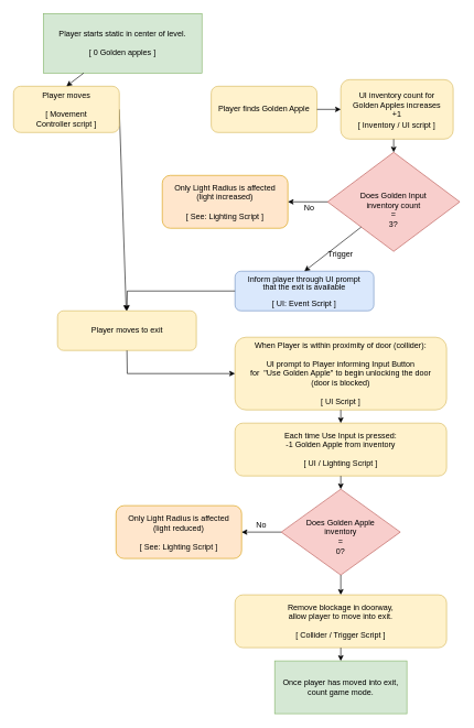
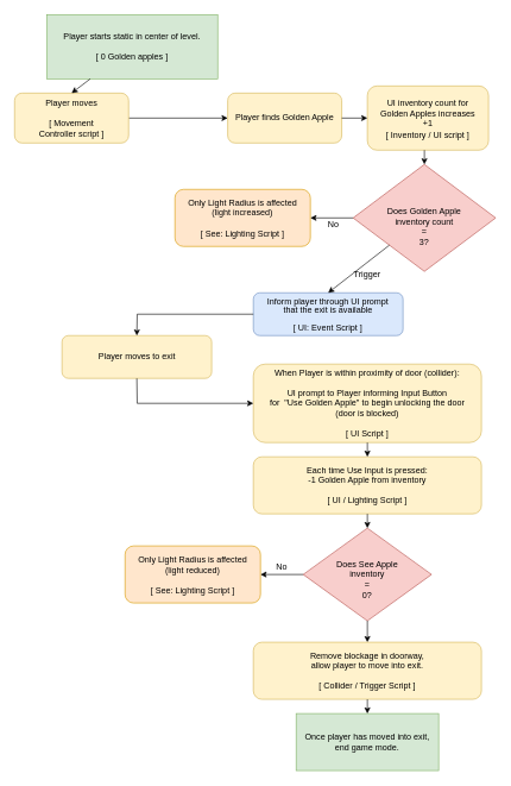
  <mxCell id="0" />
  <mxCell id="1" parent="0" />
  <mxCell id="2" value="&lt;div&gt;Player starts static in center of level.&lt;br&gt;&lt;/div&gt;&lt;div&gt;&lt;br&gt;&lt;/div&gt;[ 0 Golden apples ]" style="rounded=0;whiteSpace=wrap;html=1;fontSize=12;glass=0;strokeWidth=1;shadow=0;fillColor=#d5e8d4;strokeColor=#82b366;" parent="1" vertex="1"><mxGeometry x="65" y="20" width="240" height="90" as="geometry" /></mxCell>
- <mxCell id="3" value="&lt;div&gt;&lt;br&gt;&lt;/div&gt;&lt;div&gt;&lt;br&gt;&lt;/div&gt;&lt;div&gt;Does Golden Input &lt;br&gt;&lt;/div&gt;&lt;div&gt;inventory count&lt;/div&gt;&lt;div&gt;= &lt;br&gt;&lt;/div&gt;&lt;div&gt;3?&lt;br&gt;&lt;/div&gt;" style="rhombus;whiteSpace=wrap;html=1;shadow=0;fontFamily=Helvetica;fontSize=12;align=center;strokeWidth=1;spacing=6;spacingTop=-4;fillColor=#f8cecc;strokeColor=#b85450;" parent="1" vertex="1"><mxGeometry x="495" y="230" width="200" height="150" as="geometry" /></mxCell>
+ <mxCell id="3" value="&lt;div&gt;&lt;br&gt;&lt;/div&gt;&lt;div&gt;&lt;br&gt;&lt;/div&gt;&lt;div&gt;Does Golden Apple &lt;br&gt;&lt;/div&gt;&lt;div&gt;inventory count&lt;/div&gt;&lt;div&gt;= &lt;br&gt;&lt;/div&gt;&lt;div&gt;3?&lt;br&gt;&lt;/div&gt;" style="rhombus;whiteSpace=wrap;html=1;shadow=0;fontFamily=Helvetica;fontSize=12;align=center;strokeWidth=1;spacing=6;spacingTop=-4;fillColor=#f8cecc;strokeColor=#b85450;" parent="1" vertex="1"><mxGeometry x="495" y="230" width="200" height="150" as="geometry" /></mxCell>
  <mxCell id="4" value="Player finds Golden Apple" style="rounded=1;whiteSpace=wrap;html=1;fillColor=#fff2cc;strokeColor=#d6b656;" vertex="1" parent="1"><mxGeometry x="319" y="130" width="160" height="70" as="geometry" /></mxCell>
- <mxCell id="5" value="" style="endArrow=classic;html=1;rounded=0;exitX=1;exitY=0.5;exitDx=0;exitDy=0;" edge="1" parent="1" source="6" target="18"><mxGeometry width="50" height="50" relative="1" as="geometry"><mxPoint x="15" y="300" as="sourcePoint" /><mxPoint x="365" y="310" as="targetPoint" /></mxGeometry></mxCell>
+ <mxCell id="5" value="" style="endArrow=classic;html=1;rounded=0;exitX=1;exitY=0.5;exitDx=0;exitDy=0;" edge="1" parent="1" source="6" target="4"><mxGeometry width="50" height="50" relative="1" as="geometry"><mxPoint x="15" y="300" as="sourcePoint" /><mxPoint x="365" y="310" as="targetPoint" /></mxGeometry></mxCell>
  <mxCell id="6" value="&lt;div&gt;Player moves &lt;br&gt;&lt;/div&gt;&lt;div&gt;&lt;br&gt;&lt;/div&gt;&lt;div&gt;[ Movement &lt;br&gt;&lt;/div&gt;&lt;div&gt;Controller script ]&lt;/div&gt;" style="rounded=1;whiteSpace=wrap;html=1;fillColor=#fff2cc;strokeColor=#d6b656;" vertex="1" parent="1"><mxGeometry x="20" y="130" width="160" height="70" as="geometry" /></mxCell>
  <mxCell id="7" value="&lt;div&gt;Only Light Radius is affected&lt;/div&gt;&lt;div&gt;(light increased)&lt;br&gt;&lt;/div&gt;&lt;div&gt;&lt;br&gt;&lt;/div&gt;&lt;div&gt;[ See: Lighting Script ]&lt;/div&gt;" style="rounded=1;whiteSpace=wrap;html=1;fillColor=#ffe6cc;strokeColor=#d79b00;" vertex="1" parent="1"><mxGeometry x="245" y="265" width="190" height="80" as="geometry" /></mxCell>
- <mxCell id="8" value="Once player has moved into exit,&lt;br&gt;count game mode." style="rounded=0;whiteSpace=wrap;html=1;fillColor=#d5e8d4;strokeColor=#82b366;" vertex="1" parent="1"><mxGeometry x="415" y="1000" width="200" height="80" as="geometry" /></mxCell>
+ <mxCell id="8" value="Once player has moved into exit,&lt;br&gt;end game mode." style="rounded=0;whiteSpace=wrap;html=1;fillColor=#d5e8d4;strokeColor=#82b366;" vertex="1" parent="1"><mxGeometry x="415" y="1000" width="200" height="80" as="geometry" /></mxCell>
  <mxCell id="9" value="" style="endArrow=classic;html=1;rounded=0;entryX=0.5;entryY=0;entryDx=0;entryDy=0;" edge="1" parent="1" source="2" target="6"><mxGeometry width="50" height="50" relative="1" as="geometry"><mxPoint x="265" y="310" as="sourcePoint" /><mxPoint x="315" y="260" as="targetPoint" /></mxGeometry></mxCell>
  <mxCell id="10" value="&lt;div style=&quot;line-height: 30%;&quot;&gt;&lt;br&gt;&lt;/div&gt;&lt;div&gt;UI inventory count for &lt;br&gt;&lt;/div&gt;&lt;div&gt;Golden Apples increases &lt;br&gt;&lt;/div&gt;&lt;div&gt;+1&lt;br&gt;&lt;/div&gt;&lt;div style=&quot;line-height: 20%;&quot;&gt;&lt;br&gt;&lt;/div&gt;&lt;div&gt;[ Inventory / UI script ]&lt;br&gt;&lt;/div&gt;" style="rounded=1;whiteSpace=wrap;html=1;fillColor=#fff2cc;strokeColor=#d6b656;" vertex="1" parent="1"><mxGeometry x="515" y="120" width="170" height="90" as="geometry" /></mxCell>
  <mxCell id="11" value="" style="endArrow=classic;html=1;rounded=0;entryX=1;entryY=0.5;entryDx=0;entryDy=0;exitX=0;exitY=0.5;exitDx=0;exitDy=0;" edge="1" parent="1" source="3" target="7"><mxGeometry width="50" height="50" relative="1" as="geometry"><mxPoint x="215" y="520" as="sourcePoint" /><mxPoint x="265" y="470" as="targetPoint" /></mxGeometry></mxCell>
  <mxCell id="12" value="" style="endArrow=classic;html=1;rounded=0;entryX=0.5;entryY=0;entryDx=0;entryDy=0;" edge="1" parent="1" target="3"><mxGeometry width="50" height="50" relative="1" as="geometry"><mxPoint x="595" y="210" as="sourcePoint" /><mxPoint x="265" y="470" as="targetPoint" /></mxGeometry></mxCell>
  <mxCell id="13" value="" style="endArrow=classic;html=1;rounded=0;exitX=1;exitY=0.5;exitDx=0;exitDy=0;entryX=0;entryY=0.5;entryDx=0;entryDy=0;" edge="1" parent="1" source="4" target="10"><mxGeometry width="50" height="50" relative="1" as="geometry"><mxPoint x="195" y="210" as="sourcePoint" /><mxPoint x="185" y="320" as="targetPoint" /></mxGeometry></mxCell>
  <mxCell id="14" value="No" style="text;strokeColor=none;align=center;fillColor=none;html=1;verticalAlign=middle;whiteSpace=wrap;rounded=0;" vertex="1" parent="1"><mxGeometry x="460" y="310" width="15" height="10" as="geometry" /></mxCell>
  <mxCell id="15" value="&lt;p style=&quot;line-height: 100%;&quot;&gt;Inform player through UI prompt&lt;br&gt;that the exit is available&lt;br&gt;&lt;br&gt;[ UI: Event Script ]&lt;/p&gt;" style="rounded=1;whiteSpace=wrap;html=1;fillColor=#dae8fc;strokeColor=#6c8ebf;" vertex="1" parent="1"><mxGeometry x="355" y="410" width="210" height="60" as="geometry" /></mxCell>
  <mxCell id="16" value="" style="endArrow=classic;html=1;rounded=0;entryX=0.5;entryY=0;entryDx=0;entryDy=0;" edge="1" parent="1" source="3" target="15"><mxGeometry width="50" height="50" relative="1" as="geometry"><mxPoint x="215" y="520" as="sourcePoint" /><mxPoint x="265" y="470" as="targetPoint" /></mxGeometry></mxCell>
  <mxCell id="17" value="Trigger" style="text;strokeColor=none;align=center;fillColor=none;html=1;verticalAlign=middle;whiteSpace=wrap;rounded=0;" vertex="1" parent="1"><mxGeometry x="485" y="370" width="60" height="30" as="geometry" /></mxCell>
  <mxCell id="18" value="Player moves to exit" style="rounded=1;whiteSpace=wrap;html=1;fillColor=#fff2cc;strokeColor=#d6b656;" vertex="1" parent="1"><mxGeometry x="86.5" y="470" width="210" height="60" as="geometry" /></mxCell>
  <mxCell id="19" value="&lt;div&gt;When Player is within proximity of door (collider):&lt;br&gt;&lt;br&gt;UI prompt to Player informing Input Button &lt;br&gt;&lt;/div&gt;&lt;div&gt;for&amp;nbsp; &quot;Use Golden Apple&quot; to begin unlocking the door&lt;/div&gt;&lt;div&gt;(door is blocked)&lt;br&gt;&lt;/div&gt;&lt;div&gt;&lt;br&gt;&lt;/div&gt;&lt;div&gt;[ UI Script ]&lt;br&gt;&lt;/div&gt;" style="rounded=1;whiteSpace=wrap;html=1;fillColor=#fff2cc;strokeColor=#d6b656;" vertex="1" parent="1"><mxGeometry x="355" y="510" width="320" height="110" as="geometry" /></mxCell>
  <mxCell id="20" value="&lt;div&gt;Each time Use Input is pressed: &lt;br&gt;&lt;/div&gt;&lt;div&gt;-1 Golden Apple from inventory&lt;/div&gt;&lt;div&gt;&lt;br&gt;&lt;/div&gt;&lt;div&gt;[ UI / Lighting Script ]&lt;br&gt;&lt;/div&gt;" style="rounded=1;whiteSpace=wrap;html=1;fillColor=#fff2cc;strokeColor=#d6b656;" vertex="1" parent="1"><mxGeometry x="355" y="640" width="320" height="80" as="geometry" /></mxCell>
- <mxCell id="21" value="&lt;div&gt;&lt;br&gt;&lt;/div&gt;&lt;div&gt;Does Golden Apple &lt;br&gt;&lt;/div&gt;&lt;div&gt;inventory &lt;br&gt;&lt;/div&gt;&lt;div&gt;= &lt;br&gt;&lt;/div&gt;&lt;div&gt;0?&lt;br&gt;&lt;/div&gt;" style="rhombus;whiteSpace=wrap;html=1;fillColor=#f8cecc;strokeColor=#b85450;" vertex="1" parent="1"><mxGeometry x="425" y="740" width="180" height="130" as="geometry" /></mxCell>
+ <mxCell id="21" value="&lt;div&gt;&lt;br&gt;&lt;/div&gt;&lt;div&gt;Does See Apple &lt;br&gt;&lt;/div&gt;&lt;div&gt;inventory &lt;br&gt;&lt;/div&gt;&lt;div&gt;= &lt;br&gt;&lt;/div&gt;&lt;div&gt;0?&lt;br&gt;&lt;/div&gt;" style="rhombus;whiteSpace=wrap;html=1;fillColor=#f8cecc;strokeColor=#b85450;" vertex="1" parent="1"><mxGeometry x="425" y="740" width="180" height="130" as="geometry" /></mxCell>
  <mxCell id="22" value="&lt;div style=&quot;line-height: 20%;&quot;&gt;&lt;br&gt;&lt;/div&gt;&lt;div&gt;Only Light Radius is affected&lt;/div&gt;&lt;div&gt;(light reduced)&lt;br&gt;&lt;/div&gt;&lt;div&gt;&lt;br&gt;&lt;/div&gt;&lt;div&gt;[ See: Lighting Script ]&lt;/div&gt;" style="rounded=1;whiteSpace=wrap;html=1;fillColor=#ffe6cc;strokeColor=#d79b00;" vertex="1" parent="1"><mxGeometry x="175" y="765" width="190" height="80" as="geometry" /></mxCell>
  <mxCell id="23" value="" style="endArrow=classic;html=1;rounded=0;entryX=0.5;entryY=0;entryDx=0;entryDy=0;exitX=0.5;exitY=1;exitDx=0;exitDy=0;" edge="1" parent="1" source="20" target="21"><mxGeometry width="50" height="50" relative="1" as="geometry"><mxPoint x="405" y="810" as="sourcePoint" /><mxPoint x="165" y="860" as="targetPoint" /></mxGeometry></mxCell>
  <mxCell id="24" value="" style="endArrow=classic;html=1;rounded=0;entryX=0.5;entryY=0;entryDx=0;entryDy=0;exitX=0.5;exitY=1;exitDx=0;exitDy=0;" edge="1" parent="1" source="19" target="20"><mxGeometry width="50" height="50" relative="1" as="geometry"><mxPoint x="115" y="790" as="sourcePoint" /><mxPoint x="165" y="740" as="targetPoint" /></mxGeometry></mxCell>
  <mxCell id="25" value="" style="endArrow=classic;html=1;rounded=0;entryX=1;entryY=0.5;entryDx=0;entryDy=0;exitX=0;exitY=0.5;exitDx=0;exitDy=0;" edge="1" parent="1" source="21" target="22"><mxGeometry width="50" height="50" relative="1" as="geometry"><mxPoint x="365" y="910" as="sourcePoint" /><mxPoint x="165" y="860" as="targetPoint" /></mxGeometry></mxCell>
  <mxCell id="26" value="No" style="text;strokeColor=none;align=center;fillColor=none;html=1;verticalAlign=middle;whiteSpace=wrap;rounded=0;" vertex="1" parent="1"><mxGeometry x="365" y="780" width="60" height="30" as="geometry" /></mxCell>
  <mxCell id="27" value="" style="endArrow=classic;html=1;rounded=0;exitX=0.5;exitY=1;exitDx=0;exitDy=0;" edge="1" parent="1" source="21" target="28"><mxGeometry width="50" height="50" relative="1" as="geometry"><mxPoint x="115" y="940" as="sourcePoint" /><mxPoint x="405" y="990" as="targetPoint" /></mxGeometry></mxCell>
  <mxCell id="28" value="&lt;div&gt;Remove blockage in doorway, &lt;br&gt;&lt;/div&gt;&lt;div&gt;allow player to move into exit.&lt;br&gt;&lt;br&gt;[ Collider / Trigger Script ]&lt;br&gt;&lt;/div&gt;" style="rounded=1;whiteSpace=wrap;html=1;fillColor=#fff2cc;strokeColor=#d6b656;" vertex="1" parent="1"><mxGeometry x="355" y="900" width="320" height="80" as="geometry" /></mxCell>
  <mxCell id="29" value="" style="endArrow=classic;html=1;rounded=0;entryX=0.5;entryY=0;entryDx=0;entryDy=0;" edge="1" parent="1" source="28" target="8"><mxGeometry width="50" height="50" relative="1" as="geometry"><mxPoint x="115" y="1030" as="sourcePoint" /><mxPoint x="165" y="980" as="targetPoint" /></mxGeometry></mxCell>
  <mxCell id="30" value="" style="edgeStyle=none;orthogonalLoop=1;jettySize=auto;html=1;rounded=0;exitX=0;exitY=0.5;exitDx=0;exitDy=0;entryX=0.5;entryY=0;entryDx=0;entryDy=0;" edge="1" parent="1" source="15" target="18"><mxGeometry width="80" relative="1" as="geometry"><mxPoint x="195" y="540" as="sourcePoint" /><mxPoint x="165" y="460" as="targetPoint" /><Array as="points"><mxPoint x="192" y="440" /></Array></mxGeometry></mxCell>
  <mxCell id="31" value="" style="edgeStyle=none;orthogonalLoop=1;jettySize=auto;html=1;rounded=0;exitX=0.5;exitY=1;exitDx=0;exitDy=0;entryX=0;entryY=0.5;entryDx=0;entryDy=0;" edge="1" parent="1" source="18" target="19"><mxGeometry width="80" relative="1" as="geometry"><mxPoint x="195" y="720" as="sourcePoint" /><mxPoint x="275" y="720" as="targetPoint" /><Array as="points"><mxPoint x="192" y="565" /></Array></mxGeometry></mxCell>
